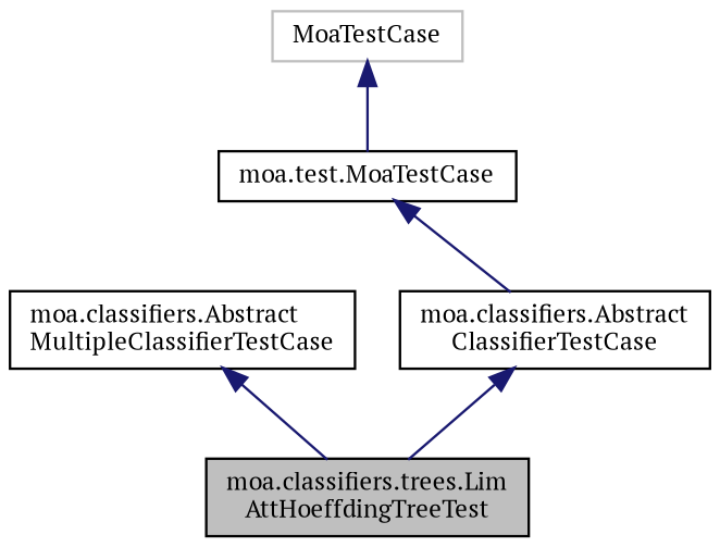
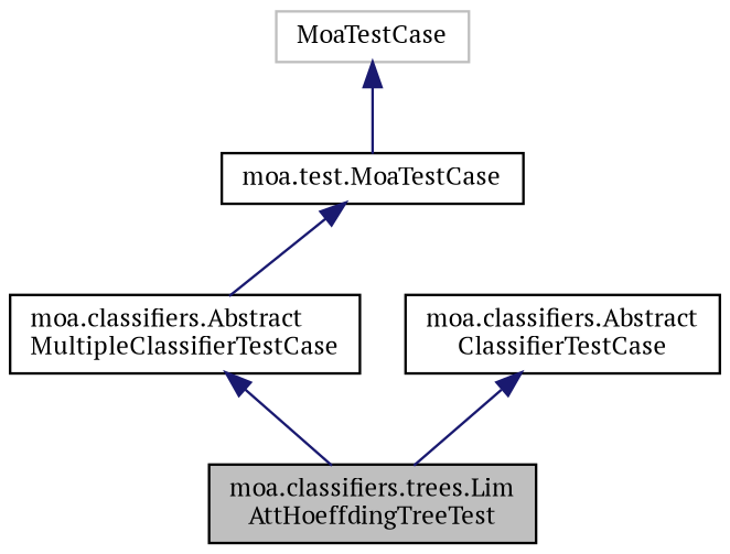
  digraph {
    fontname="PT Serif"
    node [color=black fillcolor=white fontname="PT Serif" fontsize=10 shape=record style=filled]
    edge [color=midnightblue dir=back fontname="PT Serif" fontsize=10 labelfontname=Helvetica labelfontsize=10 style=solid]
    n1 [fillcolor=grey75 fontcolor=black height=0.2 label="moa.classifiers.trees.Lim\lAttHoeffdingTreeTest" width=0.4]
    n2 [height=0.2 label="moa.classifiers.Abstract\lMultipleClassifierTestCase" width=0.4]
    n3 [height=0.2 label="moa.classifiers.Abstract\lClassifierTestCase" width=0.4]
    n4 [height=0.2 label="moa.test.MoaTestCase" width=0.4]
    n5 [color=grey75 height=0.2 label=MoaTestCase width=0.4]
    n2 -> n1
    n3 -> n1
-   n4 -> n3
+   n4 -> n2
    n5 -> n4
  }
